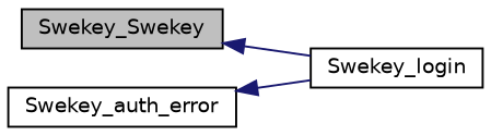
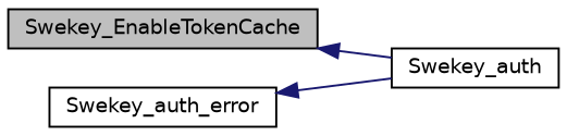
  digraph {
    rankdir=LR
    node [color=black fillcolor=white fontname=Helvetica fontsize=10 shape=record style=filled]
    edge [color=midnightblue dir=back fontname=Helvetica fontsize=10 labelfontname=Helvetica labelfontsize=10 style=solid]
-   n1 [fillcolor=grey75 fontcolor=black height=0.2 label=Swekey_Swekey width=0.4]
-   n2 [height=0.2 label=Swekey_login width=0.4]
+   n1 [fillcolor=grey75 fontcolor=black height=0.2 label=Swekey_EnableTokenCache width=0.4]
+   n2 [height=0.2 label=Swekey_auth width=0.4]
    n3 [height=0.2 label=Swekey_auth_error width=0.4]
    n1 -> n2
    n3 -> n2
  }
